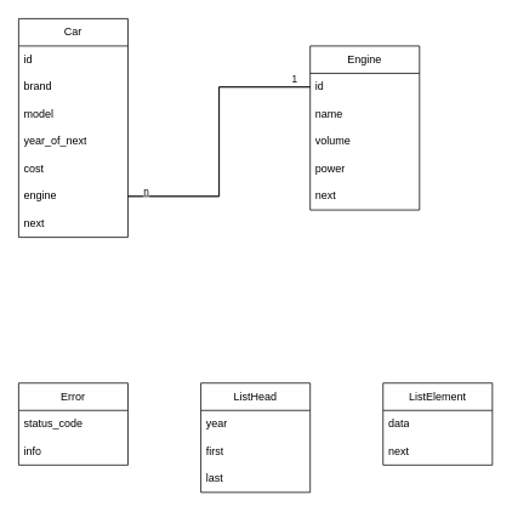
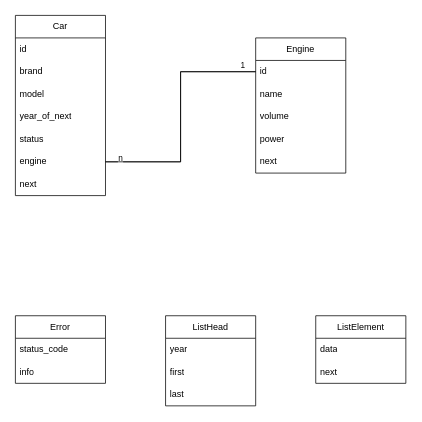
  <mxCell id="0" />
  <mxCell id="1" parent="0" />
  <mxCell id="2" value="Car" style="swimlane;fontStyle=0;childLayout=stackLayout;horizontal=1;startSize=30;horizontalStack=0;resizeParent=1;resizeParentMax=0;resizeLast=0;collapsible=1;marginBottom=0;whiteSpace=wrap;html=1;" parent="1" vertex="1"><mxGeometry x="20" y="20" width="120" height="240" as="geometry"><mxRectangle x="80" y="120" width="100" height="30" as="alternateBounds" /></mxGeometry></mxCell>
  <mxCell id="3" value="id" style="text;strokeColor=none;fillColor=none;align=left;verticalAlign=middle;spacingLeft=4;spacingRight=4;overflow=hidden;points=[[0,0.5],[1,0.5]];portConstraint=eastwest;rotatable=0;whiteSpace=wrap;html=1;" parent="2" vertex="1"><mxGeometry y="30" width="120" height="30" as="geometry" /></mxCell>
  <mxCell id="4" value="brand" style="text;strokeColor=none;fillColor=none;align=left;verticalAlign=middle;spacingLeft=4;spacingRight=4;overflow=hidden;points=[[0,0.5],[1,0.5]];portConstraint=eastwest;rotatable=0;whiteSpace=wrap;html=1;" parent="2" vertex="1"><mxGeometry y="60" width="120" height="30" as="geometry" /></mxCell>
  <mxCell id="5" value="model" style="text;strokeColor=none;fillColor=none;align=left;verticalAlign=middle;spacingLeft=4;spacingRight=4;overflow=hidden;points=[[0,0.5],[1,0.5]];portConstraint=eastwest;rotatable=0;whiteSpace=wrap;html=1;rounded=0;glass=0;perimeterSpacing=1;" parent="2" vertex="1"><mxGeometry y="90" width="120" height="30" as="geometry" /></mxCell>
  <mxCell id="6" value="year_of_next" style="text;strokeColor=none;fillColor=none;align=left;verticalAlign=middle;spacingLeft=4;spacingRight=4;overflow=hidden;points=[[0,0.5],[1,0.5]];portConstraint=eastwest;rotatable=0;whiteSpace=wrap;html=1;" parent="2" vertex="1"><mxGeometry y="120" width="120" height="30" as="geometry" /></mxCell>
- <mxCell id="7" value="cost" style="text;strokeColor=none;fillColor=none;align=left;verticalAlign=middle;spacingLeft=4;spacingRight=4;overflow=hidden;points=[[0,0.5],[1,0.5]];portConstraint=eastwest;rotatable=0;whiteSpace=wrap;html=1;" parent="2" vertex="1"><mxGeometry y="150" width="120" height="30" as="geometry" /></mxCell>
+ <mxCell id="7" value="status" style="text;strokeColor=none;fillColor=none;align=left;verticalAlign=middle;spacingLeft=4;spacingRight=4;overflow=hidden;points=[[0,0.5],[1,0.5]];portConstraint=eastwest;rotatable=0;whiteSpace=wrap;html=1;" parent="2" vertex="1"><mxGeometry y="150" width="120" height="30" as="geometry" /></mxCell>
  <mxCell id="8" value="engine" style="text;strokeColor=none;fillColor=none;align=left;verticalAlign=middle;spacingLeft=4;spacingRight=4;overflow=hidden;points=[[0,0.5],[1,0.5]];portConstraint=eastwest;rotatable=0;whiteSpace=wrap;html=1;" parent="2" vertex="1"><mxGeometry y="180" width="120" height="30" as="geometry" /></mxCell>
  <mxCell id="9" value="next" style="text;strokeColor=none;fillColor=none;align=left;verticalAlign=middle;spacingLeft=4;spacingRight=4;overflow=hidden;points=[[0,0.5],[1,0.5]];portConstraint=eastwest;rotatable=0;whiteSpace=wrap;html=1;" parent="2" vertex="1"><mxGeometry y="210" width="120" height="30" as="geometry" /></mxCell>
  <mxCell id="10" value="Engine" style="swimlane;fontStyle=0;childLayout=stackLayout;horizontal=1;startSize=30;horizontalStack=0;resizeParent=1;resizeParentMax=0;resizeLast=0;collapsible=1;marginBottom=0;whiteSpace=wrap;html=1;" parent="1" vertex="1"><mxGeometry x="340" y="50" width="120" height="180" as="geometry" /></mxCell>
  <mxCell id="11" value="id" style="text;strokeColor=none;fillColor=none;align=left;verticalAlign=middle;spacingLeft=4;spacingRight=4;overflow=hidden;points=[[0,0.5],[1,0.5]];portConstraint=eastwest;rotatable=0;whiteSpace=wrap;html=1;" parent="10" vertex="1"><mxGeometry y="30" width="120" height="30" as="geometry" /></mxCell>
  <mxCell id="12" value="name" style="text;strokeColor=none;fillColor=none;align=left;verticalAlign=middle;spacingLeft=4;spacingRight=4;overflow=hidden;points=[[0,0.5],[1,0.5]];portConstraint=eastwest;rotatable=0;whiteSpace=wrap;html=1;" parent="10" vertex="1"><mxGeometry y="60" width="120" height="30" as="geometry" /></mxCell>
  <mxCell id="13" value="volume" style="text;strokeColor=none;fillColor=none;align=left;verticalAlign=middle;spacingLeft=4;spacingRight=4;overflow=hidden;points=[[0,0.5],[1,0.5]];portConstraint=eastwest;rotatable=0;whiteSpace=wrap;html=1;" parent="10" vertex="1"><mxGeometry y="90" width="120" height="30" as="geometry" /></mxCell>
  <mxCell id="14" value="power" style="text;strokeColor=none;fillColor=none;align=left;verticalAlign=middle;spacingLeft=4;spacingRight=4;overflow=hidden;points=[[0,0.5],[1,0.5]];portConstraint=eastwest;rotatable=0;whiteSpace=wrap;html=1;" parent="10" vertex="1"><mxGeometry y="120" width="120" height="30" as="geometry" /></mxCell>
  <mxCell id="15" value="next" style="text;strokeColor=none;fillColor=none;align=left;verticalAlign=middle;spacingLeft=4;spacingRight=4;overflow=hidden;points=[[0,0.5],[1,0.5]];portConstraint=eastwest;rotatable=0;whiteSpace=wrap;html=1;" parent="10" vertex="1"><mxGeometry y="150" width="120" height="30" as="geometry" /></mxCell>
  <mxCell id="16" value="n" style="endArrow=none;html=1;rounded=0;edgeStyle=orthogonalEdgeStyle;entryX=1;entryY=0.5;entryDx=0;entryDy=0;exitX=0;exitY=0.5;exitDx=0;exitDy=0;" parent="1" source="11" target="8" edge="1"><mxGeometry x="0.875" y="-5" width="50" height="50" relative="1" as="geometry"><mxPoint x="180" y="150" as="sourcePoint" /><mxPoint x="230" y="100" as="targetPoint" /><mxPoint as="offset" /></mxGeometry></mxCell>
  <mxCell id="17" value="Error" style="swimlane;fontStyle=0;childLayout=stackLayout;horizontal=1;startSize=30;horizontalStack=0;resizeParent=1;resizeParentMax=0;resizeLast=0;collapsible=1;marginBottom=0;whiteSpace=wrap;html=1;" parent="1" vertex="1"><mxGeometry x="20" y="420" width="120" height="90" as="geometry" /></mxCell>
  <mxCell id="18" value="status_code" style="text;strokeColor=none;fillColor=none;align=left;verticalAlign=middle;spacingLeft=4;spacingRight=4;overflow=hidden;points=[[0,0.5],[1,0.5]];portConstraint=eastwest;rotatable=0;whiteSpace=wrap;html=1;" parent="17" vertex="1"><mxGeometry y="30" width="120" height="30" as="geometry" /></mxCell>
  <mxCell id="19" value="info" style="text;strokeColor=none;fillColor=none;align=left;verticalAlign=middle;spacingLeft=4;spacingRight=4;overflow=hidden;points=[[0,0.5],[1,0.5]];portConstraint=eastwest;rotatable=0;whiteSpace=wrap;html=1;" parent="17" vertex="1"><mxGeometry y="60" width="120" height="30" as="geometry" /></mxCell>
  <mxCell id="20" value="ListHead" style="swimlane;fontStyle=0;childLayout=stackLayout;horizontal=1;startSize=30;horizontalStack=0;resizeParent=1;resizeParentMax=0;resizeLast=0;collapsible=1;marginBottom=0;whiteSpace=wrap;html=1;" parent="1" vertex="1"><mxGeometry x="220" y="420" width="120" height="120" as="geometry" /></mxCell>
  <mxCell id="21" value="year" style="text;strokeColor=none;fillColor=none;align=left;verticalAlign=middle;spacingLeft=4;spacingRight=4;overflow=hidden;points=[[0,0.5],[1,0.5]];portConstraint=eastwest;rotatable=0;whiteSpace=wrap;html=1;" parent="20" vertex="1"><mxGeometry y="30" width="120" height="30" as="geometry" /></mxCell>
  <mxCell id="22" value="first" style="text;strokeColor=none;fillColor=none;align=left;verticalAlign=middle;spacingLeft=4;spacingRight=4;overflow=hidden;points=[[0,0.5],[1,0.5]];portConstraint=eastwest;rotatable=0;whiteSpace=wrap;html=1;" parent="20" vertex="1"><mxGeometry y="60" width="120" height="30" as="geometry" /></mxCell>
  <mxCell id="23" value="last" style="text;strokeColor=none;fillColor=none;align=left;verticalAlign=middle;spacingLeft=4;spacingRight=4;overflow=hidden;points=[[0,0.5],[1,0.5]];portConstraint=eastwest;rotatable=0;whiteSpace=wrap;html=1;" parent="20" vertex="1"><mxGeometry y="90" width="120" height="30" as="geometry" /></mxCell>
  <mxCell id="24" value="ListElement" style="swimlane;fontStyle=0;childLayout=stackLayout;horizontal=1;startSize=30;horizontalStack=0;resizeParent=1;resizeParentMax=0;resizeLast=0;collapsible=1;marginBottom=0;whiteSpace=wrap;html=1;" parent="1" vertex="1"><mxGeometry x="420" y="420" width="120" height="90" as="geometry" /></mxCell>
  <mxCell id="25" value="data" style="text;strokeColor=none;fillColor=none;align=left;verticalAlign=middle;spacingLeft=4;spacingRight=4;overflow=hidden;points=[[0,0.5],[1,0.5]];portConstraint=eastwest;rotatable=0;whiteSpace=wrap;html=1;" parent="24" vertex="1"><mxGeometry y="30" width="120" height="30" as="geometry" /></mxCell>
  <mxCell id="26" value="next" style="text;strokeColor=none;fillColor=none;align=left;verticalAlign=middle;spacingLeft=4;spacingRight=4;overflow=hidden;points=[[0,0.5],[1,0.5]];portConstraint=eastwest;rotatable=0;whiteSpace=wrap;html=1;" parent="24" vertex="1"><mxGeometry y="60" width="120" height="30" as="geometry" /></mxCell>
  <mxCell id="27" value="1" style="endArrow=none;html=1;rounded=0;edgeStyle=orthogonalEdgeStyle;entryX=1;entryY=0.5;entryDx=0;entryDy=0;exitX=0;exitY=0.5;exitDx=0;exitDy=0;" parent="1" source="11" target="8" edge="1"><mxGeometry x="-0.896" y="-8" width="50" height="50" relative="1" as="geometry"><mxPoint x="310" y="35" as="sourcePoint" /><mxPoint x="150" y="105" as="targetPoint" /><mxPoint as="offset" /></mxGeometry></mxCell>
